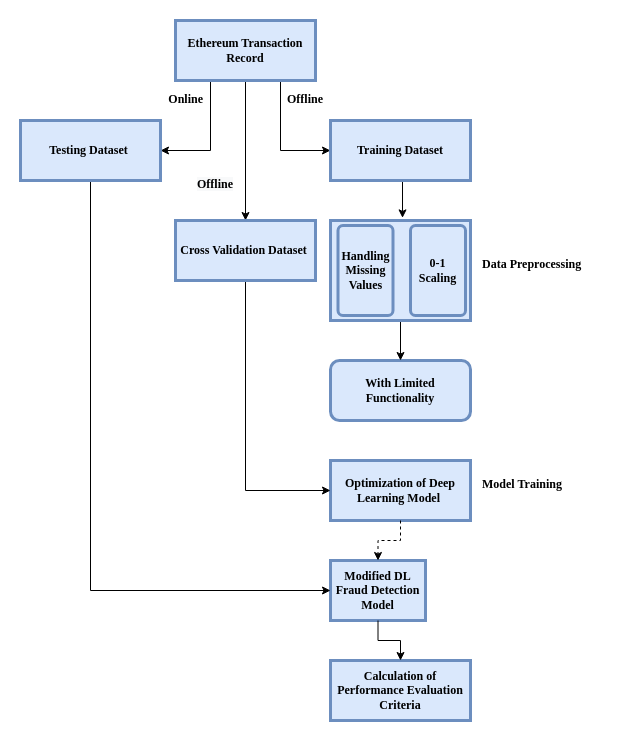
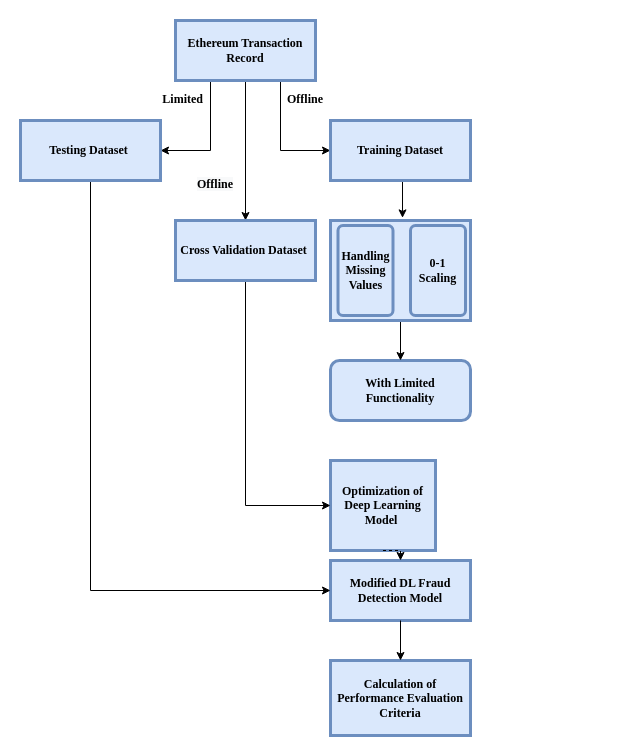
  <mxCell id="0" />
  <mxCell id="1" parent="0" />
  <mxCell id="2" value="Ethereum Transaction Record" style="rounded=0;whiteSpace=wrap;html=1;flipV=1;flipH=0;" parent="1" vertex="1"><mxGeometry x="175" y="20" width="140" height="60" as="geometry" /></mxCell>
  <mxCell id="3" value="Testing Dataset&amp;nbsp;" style="rounded=0;whiteSpace=wrap;html=1;flipV=1;flipH=0;" parent="1" vertex="1"><mxGeometry x="20" y="120" width="140" height="60" as="geometry" /></mxCell>
  <mxCell id="4" style="edgeStyle=orthogonalEdgeStyle;rounded=0;orthogonalLoop=1;jettySize=auto;html=1;exitX=0.25;exitY=1;exitDx=0;exitDy=0;entryX=1;entryY=0.5;entryDx=0;entryDy=0;strokeColor=#000000;fontColor=#000000;" parent="1" source="2" target="3" edge="1"><mxGeometry relative="1" as="geometry" /></mxCell>
  <mxCell id="5" value="Training Dataset" style="rounded=0;whiteSpace=wrap;html=1;flipV=1;flipH=0;" parent="1" vertex="1"><mxGeometry x="330" y="120" width="140" height="60" as="geometry" /></mxCell>
  <mxCell id="6" style="edgeStyle=orthogonalEdgeStyle;rounded=0;orthogonalLoop=1;jettySize=auto;html=1;exitX=0.75;exitY=1;exitDx=0;exitDy=0;entryX=0;entryY=0.5;entryDx=0;entryDy=0;strokeColor=#000000;fontColor=#000000;" parent="1" source="2" target="5" edge="1"><mxGeometry relative="1" as="geometry" /></mxCell>
  <mxCell id="7" value="Cross Validation Dataset&amp;nbsp;" style="rounded=0;whiteSpace=wrap;html=1;flipV=1;flipH=0;" parent="1" vertex="1"><mxGeometry x="175" y="220" width="140" height="60" as="geometry" /></mxCell>
  <mxCell id="8" style="edgeStyle=orthogonalEdgeStyle;rounded=0;orthogonalLoop=1;jettySize=auto;html=1;exitX=0.5;exitY=1;exitDx=0;exitDy=0;entryX=0.5;entryY=0;entryDx=0;entryDy=0;strokeColor=#000000;fontColor=#000000;" parent="1" source="2" target="7" edge="1"><mxGeometry relative="1" as="geometry" /></mxCell>
  <mxCell id="9" value="" style="rounded=0;absoluteArcSize=1;html=1;arcSize=10;flipV=1;flipH=0;" parent="1" vertex="1"><mxGeometry x="330" y="220" width="140" height="100" as="geometry" /></mxCell>
  <mxCell id="10" value="" style="html=1;shape=mxgraph.er.anchor;whiteSpace=wrap;" parent="9" vertex="1"><mxGeometry width="70" height="100" as="geometry" /></mxCell>
  <mxCell id="11" value="Handling Missing Values" style="rounded=1;absoluteArcSize=1;html=1;arcSize=10;whiteSpace=wrap;points=[];strokeColor=inherit;fillColor=inherit;" parent="9" vertex="1"><mxGeometry x="7.5" y="5" width="55" height="90" as="geometry" /></mxCell>
  <mxCell id="12" value="0-1 Scaling" style="rounded=1;absoluteArcSize=1;html=1;arcSize=10;whiteSpace=wrap;points=[];strokeColor=inherit;fillColor=inherit;" parent="9" vertex="1"><mxGeometry x="80" y="5" width="55" height="90" as="geometry" /></mxCell>
  <mxCell id="13" style="edgeStyle=orthogonalEdgeStyle;rounded=0;orthogonalLoop=1;jettySize=auto;html=1;exitX=0.5;exitY=1;exitDx=0;exitDy=0;entryX=1.029;entryY=-0.026;entryDx=0;entryDy=0;entryPerimeter=0;strokeColor=#000000;fontColor=#000000;" parent="1" source="5" target="10" edge="1"><mxGeometry relative="1" as="geometry" /></mxCell>
  <mxCell id="14" value="&lt;font face=&quot;Times New Roman&quot;&gt;&lt;b&gt;With Limited Functionality&lt;/b&gt;&lt;/font&gt;" style="whiteSpace=wrap;html=1;flipV=1;flipH=0;fillColor=#dae8fc;strokeColor=#6c8ebf;strokeWidth=3;rounded=1;" parent="1" vertex="1"><mxGeometry x="330" y="360" width="140" height="60" as="geometry" /></mxCell>
  <mxCell id="15" style="edgeStyle=orthogonalEdgeStyle;rounded=0;orthogonalLoop=1;jettySize=auto;html=1;exitX=0.5;exitY=1;exitDx=0;exitDy=0;entryX=0.5;entryY=0;entryDx=0;entryDy=0;strokeColor=#000000;fontColor=#000000;" parent="1" source="9" target="14" edge="1"><mxGeometry relative="1" as="geometry" /></mxCell>
- <mxCell id="16" value="&lt;font face=&quot;Times New Roman&quot;&gt;&lt;b&gt;Optimization of Deep Learning Model&amp;nbsp;&lt;/b&gt;&lt;/font&gt;" style="rounded=0;whiteSpace=wrap;html=1;flipV=1;flipH=0;fillColor=#dae8fc;strokeColor=#6c8ebf;strokeWidth=3;" parent="1" vertex="1"><mxGeometry x="330" y="460" width="140" height="60" as="geometry" /></mxCell>
+ <mxCell id="16" value="&lt;font face=&quot;Times New Roman&quot;&gt;&lt;b&gt;Optimization of Deep Learning Model&amp;nbsp;&lt;/b&gt;&lt;/font&gt;" style="rounded=0;whiteSpace=wrap;html=1;flipV=1;flipH=0;fillColor=#dae8fc;strokeColor=#6c8ebf;strokeWidth=3;" parent="1" vertex="1"><mxGeometry x="330" y="460" width="105" height="90" as="geometry" /></mxCell>
  <mxCell id="17" style="edgeStyle=orthogonalEdgeStyle;rounded=0;orthogonalLoop=1;jettySize=auto;html=1;exitX=0.5;exitY=1;exitDx=0;exitDy=0;entryX=0;entryY=0.5;entryDx=0;entryDy=0;strokeColor=#000000;fontColor=#000000;" parent="1" source="7" target="16" edge="1"><mxGeometry relative="1" as="geometry" /></mxCell>
- <mxCell id="18" value="&lt;font face=&quot;Times New Roman&quot;&gt;&lt;b&gt;Modified DL Fraud Detection Model&lt;/b&gt;&lt;/font&gt;" style="rounded=0;whiteSpace=wrap;html=1;flipV=1;flipH=0;fillColor=#dae8fc;strokeColor=#6c8ebf;strokeWidth=3;" parent="1" vertex="1"><mxGeometry x="330" y="560" width="95" height="60" as="geometry" /></mxCell>
+ <mxCell id="18" value="&lt;font face=&quot;Times New Roman&quot;&gt;&lt;b&gt;Modified DL Fraud Detection Model&lt;/b&gt;&lt;/font&gt;" style="rounded=0;whiteSpace=wrap;html=1;flipV=1;flipH=0;fillColor=#dae8fc;strokeColor=#6c8ebf;strokeWidth=3;" parent="1" vertex="1"><mxGeometry x="330" y="560" width="140" height="60" as="geometry" /></mxCell>
  <mxCell id="19" style="edgeStyle=orthogonalEdgeStyle;rounded=0;orthogonalLoop=1;jettySize=auto;html=1;exitX=0.5;exitY=1;exitDx=0;exitDy=0;entryX=0;entryY=0.5;entryDx=0;entryDy=0;strokeColor=#000000;fontColor=#000000;" parent="1" source="3" target="18" edge="1"><mxGeometry relative="1" as="geometry" /></mxCell>
  <mxCell id="20" style="edgeStyle=orthogonalEdgeStyle;rounded=0;orthogonalLoop=1;jettySize=auto;html=1;exitX=0.5;exitY=1;exitDx=0;exitDy=0;entryX=0.5;entryY=0;entryDx=0;entryDy=0;strokeColor=#000000;fontColor=#000000;dashed=1;" parent="1" source="16" target="18" edge="1"><mxGeometry relative="1" as="geometry" /></mxCell>
- <mxCell id="21" value="&lt;font face=&quot;Times New Roman&quot;&gt;&lt;b&gt;Calculation of Performance Evaluation Criteria&lt;/b&gt;&lt;/font&gt;" style="rounded=0;whiteSpace=wrap;html=1;flipV=1;flipH=0;fillColor=#dae8fc;strokeColor=#6c8ebf;strokeWidth=3;" parent="1" vertex="1"><mxGeometry x="330" y="660" width="140" height="60" as="geometry" /></mxCell>
+ <mxCell id="21" value="&lt;font face=&quot;Times New Roman&quot;&gt;&lt;b&gt;Calculation of Performance Evaluation Criteria&lt;/b&gt;&lt;/font&gt;" style="rounded=0;whiteSpace=wrap;html=1;flipV=1;flipH=0;fillColor=#dae8fc;strokeColor=#6c8ebf;strokeWidth=3;" parent="1" vertex="1"><mxGeometry x="330" y="660" width="140" height="75" as="geometry" /></mxCell>
  <mxCell id="22" style="edgeStyle=orthogonalEdgeStyle;rounded=0;orthogonalLoop=1;jettySize=auto;html=1;exitX=0.5;exitY=1;exitDx=0;exitDy=0;entryX=0.5;entryY=0;entryDx=0;entryDy=0;strokeColor=#000000;fontColor=#000000;" parent="1" source="18" target="21" edge="1"><mxGeometry relative="1" as="geometry" /></mxCell>
- <mxCell id="23" value="&lt;div style=&quot;text-align: center;&quot;&gt;&lt;span style=&quot;background-color: initial;&quot;&gt;Data Preprocessing&lt;/span&gt;&lt;/div&gt;" style="text;whiteSpace=wrap;html=1;fontStyle=1;fontFamily=Times New Roman;" parent="1" vertex="1"><mxGeometry x="480" y="250" width="120" height="40" as="geometry" /></mxCell>
- <mxCell id="24" value="&lt;div style=&quot;text-align: center;&quot;&gt;&lt;span style=&quot;background-color: initial;&quot;&gt;Model Training&lt;/span&gt;&lt;/div&gt;" style="text;whiteSpace=wrap;html=1;fontStyle=1;fontFamily=Times New Roman;" parent="1" vertex="1"><mxGeometry x="480" y="470" width="120" height="40" as="geometry" /></mxCell>
- <mxCell id="25" value="&lt;div style=&quot;&quot;&gt;&lt;span style=&quot;background-color: initial;&quot;&gt;Online&lt;/span&gt;&lt;/div&gt;" style="text;whiteSpace=wrap;html=1;align=right;fontStyle=1;fontFamily=Times New Roman;" parent="1" vertex="1"><mxGeometry x="85" y="85" width="120" height="40" as="geometry" /></mxCell>
+ <mxCell id="25" value="&lt;div style=&quot;&quot;&gt;&lt;span style=&quot;background-color: initial;&quot;&gt;Limited&lt;/span&gt;&lt;/div&gt;" style="text;whiteSpace=wrap;html=1;align=right;fontStyle=1;fontFamily=Times New Roman;" parent="1" vertex="1"><mxGeometry x="85" y="85" width="120" height="40" as="geometry" /></mxCell>
  <mxCell id="26" value="&lt;div style=&quot;text-align: center;&quot;&gt;&lt;span style=&quot;text-align: right;&quot;&gt;Offline&lt;/span&gt;&lt;br&gt;&lt;/div&gt;" style="text;whiteSpace=wrap;html=1;fontStyle=1;fontFamily=Times New Roman;" parent="1" vertex="1"><mxGeometry x="285" y="85" width="120" height="40" as="geometry" /></mxCell>
  <mxCell id="27" value="&lt;span style=&quot;color: rgb(0, 0, 0); font-size: 12px; font-style: normal; font-variant-ligatures: normal; font-variant-caps: normal; letter-spacing: normal; orphans: 2; text-indent: 0px; text-transform: none; widows: 2; word-spacing: 0px; -webkit-text-stroke-width: 0px; background-color: rgb(248, 249, 250); text-decoration-thickness: initial; text-decoration-style: initial; text-decoration-color: initial; float: none; display: inline !important;&quot;&gt;Offline&lt;/span&gt;" style="text;whiteSpace=wrap;html=1;align=right;fontStyle=1;fontFamily=Times New Roman;" parent="1" vertex="1"><mxGeometry x="175" y="170" width="60" height="35" as="geometry" /></mxCell>
  <mxCell id="28" value="&lt;font face=&quot;Times New Roman&quot;&gt;&lt;b&gt;Ethereum Transaction Record&lt;/b&gt;&lt;/font&gt;" style="rounded=0;whiteSpace=wrap;html=1;flipV=1;flipH=0;fillColor=#dae8fc;strokeColor=#6c8ebf;strokeWidth=3;" parent="1" vertex="1"><mxGeometry x="175" y="20" width="140" height="60" as="geometry" /></mxCell>
  <mxCell id="29" value="&lt;font face=&quot;Times New Roman&quot;&gt;&lt;b&gt;Testing Dataset&amp;nbsp;&lt;/b&gt;&lt;/font&gt;" style="rounded=0;whiteSpace=wrap;html=1;flipV=1;flipH=0;fillColor=#dae8fc;strokeColor=#6c8ebf;strokeWidth=3;" parent="1" vertex="1"><mxGeometry x="20" y="120" width="140" height="60" as="geometry" /></mxCell>
  <mxCell id="30" value="&lt;font face=&quot;Times New Roman&quot;&gt;&lt;b&gt;Cross Validation Dataset&amp;nbsp;&lt;/b&gt;&lt;/font&gt;" style="rounded=0;whiteSpace=wrap;html=1;flipV=1;flipH=0;fillColor=#dae8fc;strokeColor=#6c8ebf;strokeWidth=3;" parent="1" vertex="1"><mxGeometry x="175" y="220" width="140" height="60" as="geometry" /></mxCell>
  <mxCell id="31" value="&lt;font face=&quot;Times New Roman&quot;&gt;&lt;b&gt;Training Dataset&lt;/b&gt;&lt;/font&gt;" style="rounded=0;whiteSpace=wrap;html=1;flipV=1;flipH=0;fillColor=#dae8fc;strokeColor=#6c8ebf;strokeWidth=3;" parent="1" vertex="1"><mxGeometry x="330" y="120" width="140" height="60" as="geometry" /></mxCell>
  <mxCell id="32" value="" style="rounded=0;absoluteArcSize=1;html=1;arcSize=10;flipV=1;flipH=0;fillColor=#dae8fc;strokeColor=#6c8ebf;strokeWidth=3;" parent="1" vertex="1"><mxGeometry x="330" y="220" width="140" height="100" as="geometry" /></mxCell>
  <mxCell id="33" value="" style="html=1;shape=mxgraph.er.anchor;whiteSpace=wrap;" parent="32" vertex="1"><mxGeometry width="70" height="100" as="geometry" /></mxCell>
  <mxCell id="34" value="&lt;font face=&quot;Times New Roman&quot;&gt;&lt;b&gt;Handling Missing Values&lt;/b&gt;&lt;/font&gt;" style="rounded=1;absoluteArcSize=1;html=1;arcSize=10;whiteSpace=wrap;points=[];strokeColor=inherit;fillColor=inherit;strokeWidth=3;" parent="32" vertex="1"><mxGeometry x="7.5" y="5" width="55" height="90" as="geometry" /></mxCell>
  <mxCell id="35" value="&lt;font face=&quot;Times New Roman&quot;&gt;&lt;b&gt;0-1 Scaling&lt;/b&gt;&lt;/font&gt;" style="rounded=1;absoluteArcSize=1;html=1;arcSize=10;whiteSpace=wrap;points=[];strokeColor=inherit;fillColor=inherit;strokeWidth=3;" parent="32" vertex="1"><mxGeometry x="80" y="5" width="55" height="90" as="geometry" /></mxCell>
